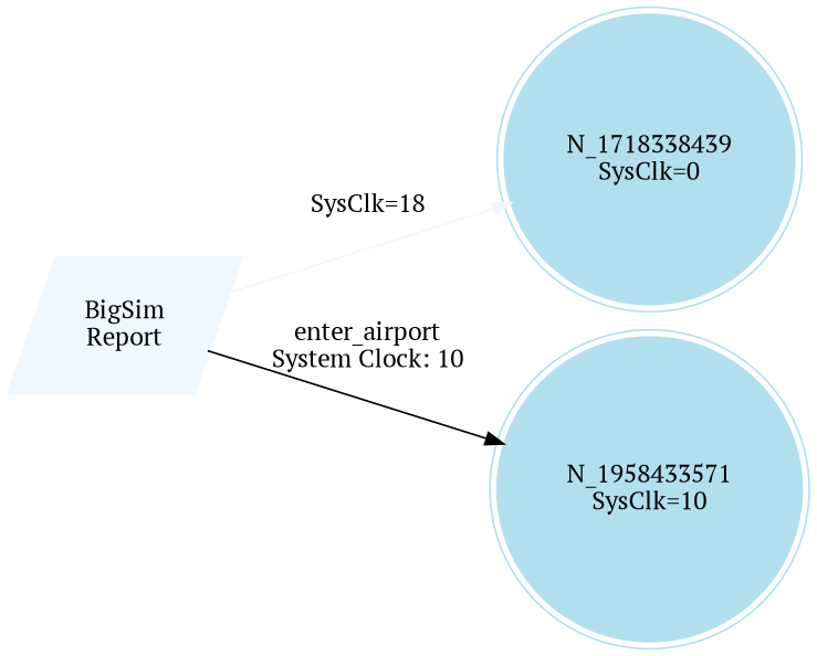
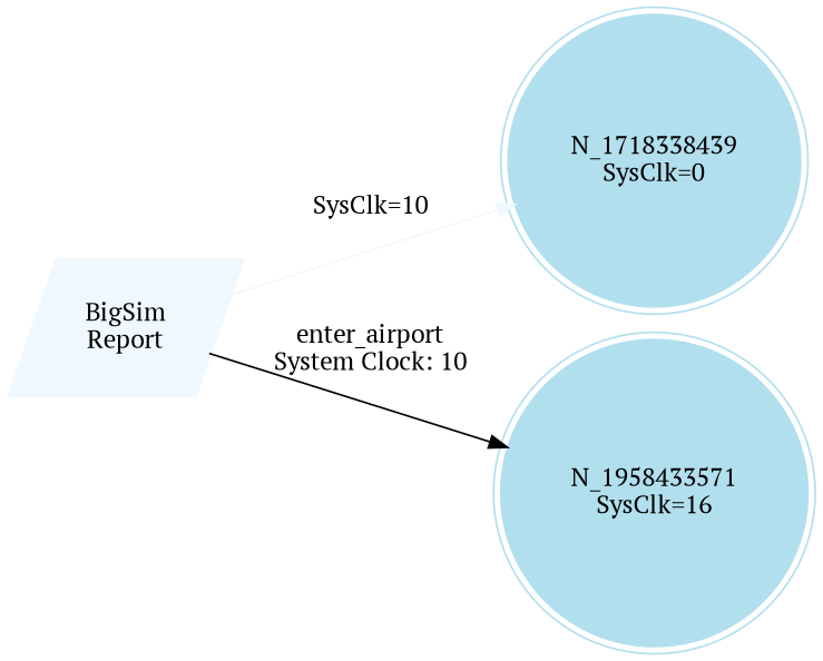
  digraph {
    fontname="PT Serif"
    rankdir=LR
    node [color=lightblue2 fontname="PT Serif" shape=doublecircle style=filled]
    edge [fontname="PT Serif"]
    n1 [color=aliceblue label="BigSim\nReport" shape=parallelogram]
    n2 [label="N_1718338439\nSysClk=0"]
-   n3 [label="N_1958433571\nSysClk=10"]
-   n1 -> n2 [color=aliceblue label="SysClk=18"]
+   n3 [label="N_1958433571\nSysClk=16"]
+   n1 -> n2 [color=aliceblue label="SysClk=10"]
    n1 -> n3 [label="enter_airport\nSystem Clock: 10"]
  }
